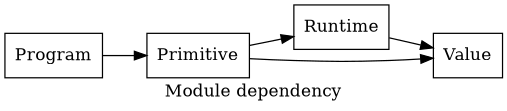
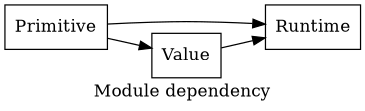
  digraph {
    label="Module dependency"
    rankdir=LR
    node [shape=box]
-   n1 [label=Program]
    n2 [label=Primitive]
    n3 [label=Runtime]
    n4 [label=Value]
-   n1 -> n2
    n2 -> n3
    n2 -> n4
-   n3 -> n4
+   n4 -> n3
  }
